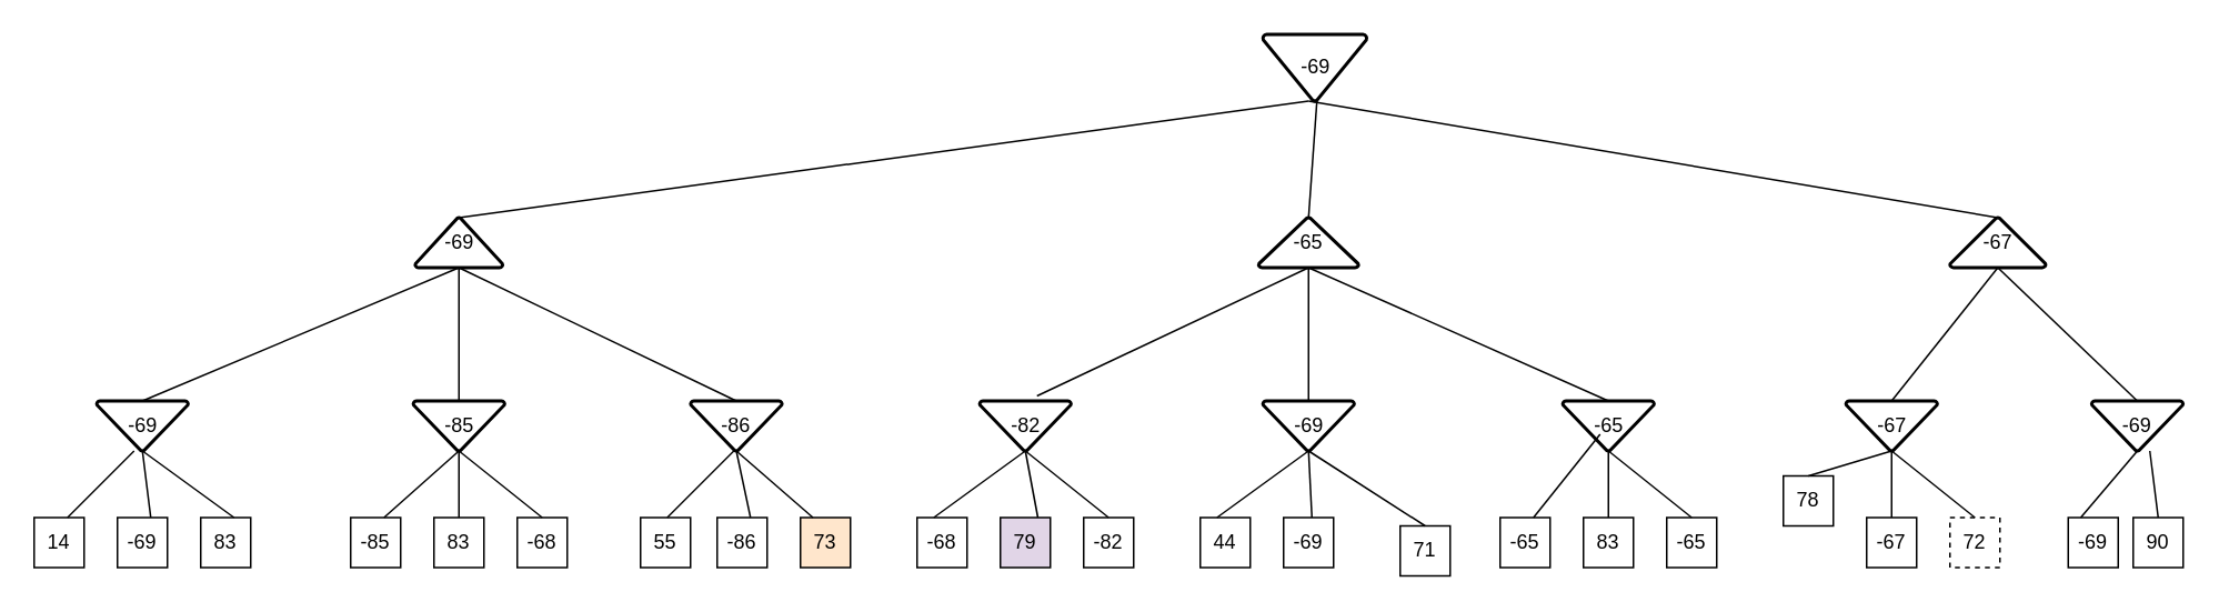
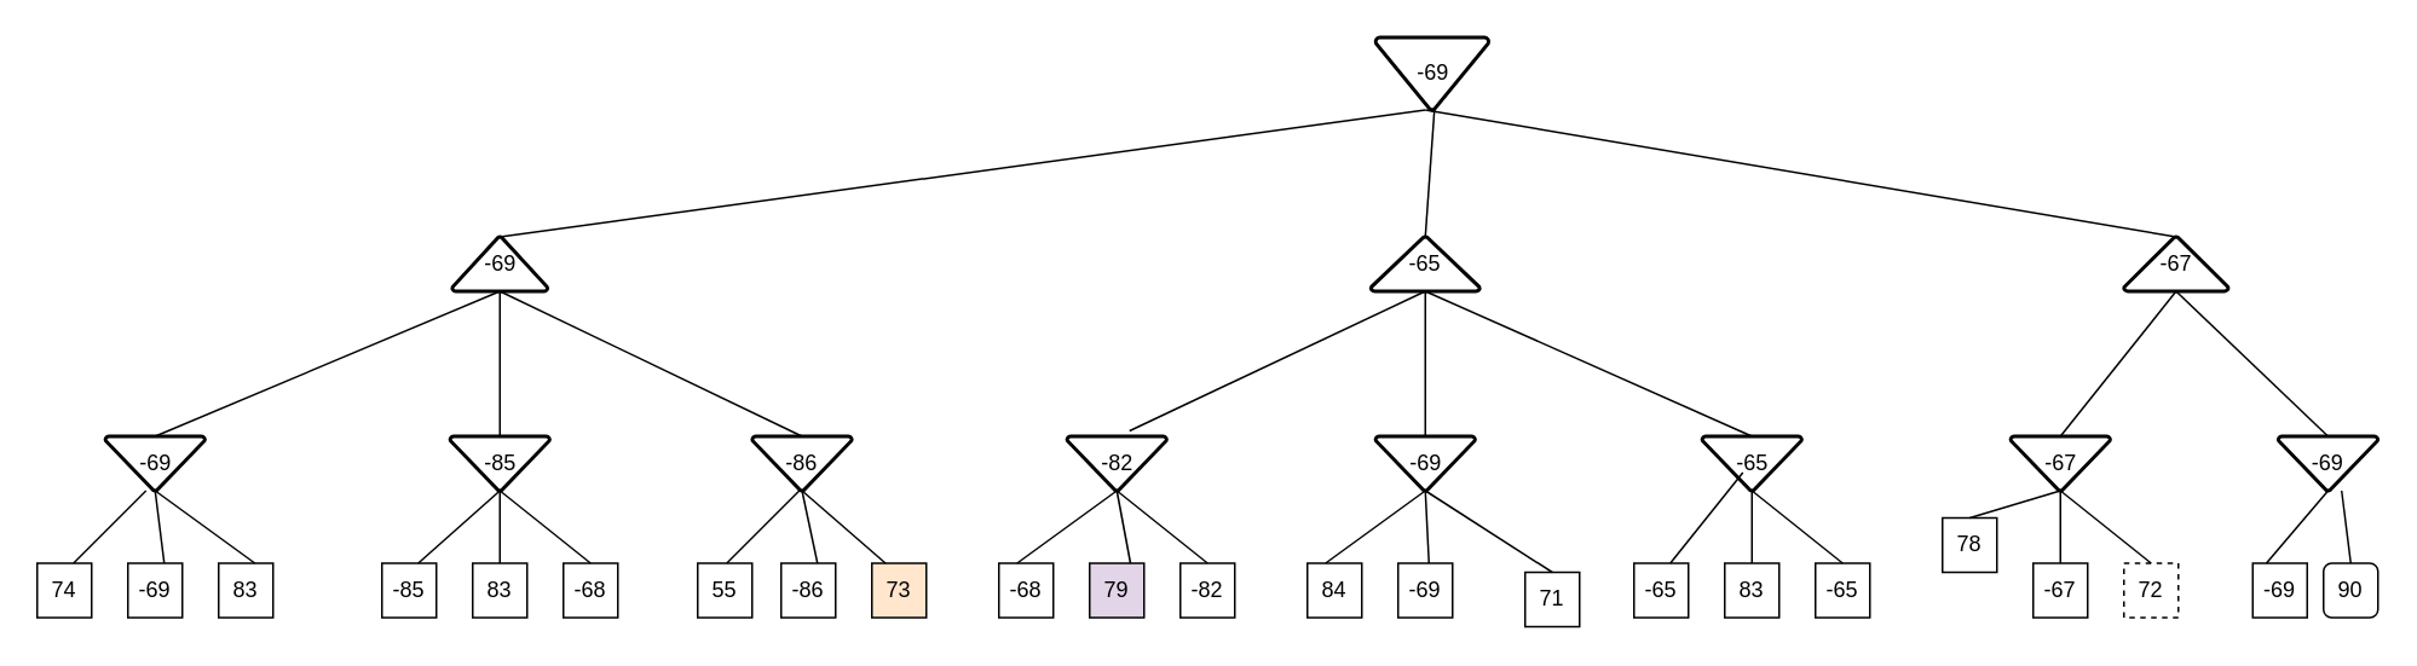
  <mxCell id="0" />
  <mxCell id="1" parent="0" />
- <mxCell id="2" value="14" style="whiteSpace=wrap;html=1;aspect=fixed;" vertex="1" parent="1"><mxGeometry x="20" y="310" width="30" height="30" as="geometry" /></mxCell>
+ <mxCell id="2" value="74" style="whiteSpace=wrap;html=1;aspect=fixed;" vertex="1" parent="1"><mxGeometry x="20" y="310" width="30" height="30" as="geometry" /></mxCell>
  <mxCell id="3" value="-69" style="whiteSpace=wrap;html=1;aspect=fixed;" vertex="1" parent="1"><mxGeometry x="70" y="310" width="30" height="30" as="geometry" /></mxCell>
  <mxCell id="4" value="83" style="whiteSpace=wrap;html=1;aspect=fixed;" vertex="1" parent="1"><mxGeometry x="120" y="310" width="30" height="30" as="geometry" /></mxCell>
  <mxCell id="5" value="-85" style="whiteSpace=wrap;html=1;aspect=fixed;" vertex="1" parent="1"><mxGeometry x="210" y="310" width="30" height="30" as="geometry" /></mxCell>
  <mxCell id="6" value="83" style="whiteSpace=wrap;html=1;aspect=fixed;" vertex="1" parent="1"><mxGeometry x="260" y="310" width="30" height="30" as="geometry" /></mxCell>
  <mxCell id="7" value="-68" style="whiteSpace=wrap;html=1;aspect=fixed;" vertex="1" parent="1"><mxGeometry x="310" y="310" width="30" height="30" as="geometry" /></mxCell>
  <mxCell id="8" value="55" style="whiteSpace=wrap;html=1;aspect=fixed;" vertex="1" parent="1"><mxGeometry x="384" y="310" width="30" height="30" as="geometry" /></mxCell>
  <mxCell id="9" value="-86" style="whiteSpace=wrap;html=1;aspect=fixed;" vertex="1" parent="1"><mxGeometry x="430" y="310" width="30" height="30" as="geometry" /></mxCell>
  <mxCell id="10" value="73" style="whiteSpace=wrap;html=1;aspect=fixed;fillColor=#ffe6cc;" vertex="1" parent="1"><mxGeometry x="480" y="310" width="30" height="30" as="geometry" /></mxCell>
  <mxCell id="11" value="-68" style="whiteSpace=wrap;html=1;aspect=fixed;" vertex="1" parent="1"><mxGeometry x="550" y="310" width="30" height="30" as="geometry" /></mxCell>
  <mxCell id="12" value="79" style="whiteSpace=wrap;html=1;aspect=fixed;fillColor=#e1d5e7;" vertex="1" parent="1"><mxGeometry x="600" y="310" width="30" height="30" as="geometry" /></mxCell>
  <mxCell id="13" value="-82" style="whiteSpace=wrap;html=1;aspect=fixed;" vertex="1" parent="1"><mxGeometry x="650" y="310" width="30" height="30" as="geometry" /></mxCell>
- <mxCell id="14" value="44" style="whiteSpace=wrap;html=1;aspect=fixed;" vertex="1" parent="1"><mxGeometry x="720" y="310" width="30" height="30" as="geometry" /></mxCell>
+ <mxCell id="14" value="84" style="whiteSpace=wrap;html=1;aspect=fixed;" vertex="1" parent="1"><mxGeometry x="720" y="310" width="30" height="30" as="geometry" /></mxCell>
  <mxCell id="15" value="-69" style="whiteSpace=wrap;html=1;aspect=fixed;" vertex="1" parent="1"><mxGeometry x="770" y="310" width="30" height="30" as="geometry" /></mxCell>
  <mxCell id="16" value="71" style="whiteSpace=wrap;html=1;aspect=fixed;" vertex="1" parent="1"><mxGeometry x="840" y="315" width="30" height="30" as="geometry" /></mxCell>
  <mxCell id="17" value="-65" style="whiteSpace=wrap;html=1;aspect=fixed;" vertex="1" parent="1"><mxGeometry x="900" y="310" width="30" height="30" as="geometry" /></mxCell>
  <mxCell id="18" value="83" style="whiteSpace=wrap;html=1;aspect=fixed;" vertex="1" parent="1"><mxGeometry x="950" y="310" width="30" height="30" as="geometry" /></mxCell>
  <mxCell id="19" value="-65" style="whiteSpace=wrap;html=1;aspect=fixed;" vertex="1" parent="1"><mxGeometry x="1000" y="310" width="30" height="30" as="geometry" /></mxCell>
  <mxCell id="20" value="78" style="whiteSpace=wrap;html=1;aspect=fixed;" vertex="1" parent="1"><mxGeometry x="1070" y="285" width="30" height="30" as="geometry" /></mxCell>
  <mxCell id="21" value="-67" style="whiteSpace=wrap;html=1;aspect=fixed;" vertex="1" parent="1"><mxGeometry x="1120" y="310" width="30" height="30" as="geometry" /></mxCell>
  <mxCell id="22" value="72" style="whiteSpace=wrap;html=1;aspect=fixed;dashed=1;" vertex="1" parent="1"><mxGeometry x="1170" y="310" width="30" height="30" as="geometry" /></mxCell>
  <mxCell id="23" value="-69" style="whiteSpace=wrap;html=1;aspect=fixed;" vertex="1" parent="1"><mxGeometry x="1241" y="310" width="30" height="30" as="geometry" /></mxCell>
- <mxCell id="24" value="90" style="whiteSpace=wrap;html=1;aspect=fixed;" vertex="1" parent="1"><mxGeometry x="1280" y="310" width="30" height="30" as="geometry" /></mxCell>
+ <mxCell id="24" value="90" style="whiteSpace=wrap;html=1;aspect=fixed;rounded=1;" vertex="1" parent="1"><mxGeometry x="1280" y="310" width="30" height="30" as="geometry" /></mxCell>
  <mxCell id="25" value="-69" style="strokeWidth=2;html=1;shape=mxgraph.flowchart.merge_or_storage;whiteSpace=wrap;fillColor=#ffffff;" vertex="1" parent="1"><mxGeometry x="57.5" y="240" width="55" height="30" as="geometry" /></mxCell>
  <mxCell id="26" value="-85" style="strokeWidth=2;html=1;shape=mxgraph.flowchart.merge_or_storage;whiteSpace=wrap;fillColor=#ffffff;" vertex="1" parent="1"><mxGeometry x="247.5" y="240" width="55" height="30" as="geometry" /></mxCell>
  <mxCell id="27" value="-86" style="strokeWidth=2;html=1;shape=mxgraph.flowchart.merge_or_storage;whiteSpace=wrap;fillColor=#ffffff;" vertex="1" parent="1"><mxGeometry x="414" y="240" width="55" height="30" as="geometry" /></mxCell>
  <mxCell id="28" value="-82" style="strokeWidth=2;html=1;shape=mxgraph.flowchart.merge_or_storage;whiteSpace=wrap;fillColor=#ffffff;" vertex="1" parent="1"><mxGeometry x="587.5" y="240" width="55" height="30" as="geometry" /></mxCell>
  <mxCell id="29" value="-69" style="strokeWidth=2;html=1;shape=mxgraph.flowchart.merge_or_storage;whiteSpace=wrap;fillColor=#ffffff;" vertex="1" parent="1"><mxGeometry x="757.5" y="240" width="55" height="30" as="geometry" /></mxCell>
  <mxCell id="30" value="-65" style="strokeWidth=2;html=1;shape=mxgraph.flowchart.merge_or_storage;whiteSpace=wrap;fillColor=#ffffff;" vertex="1" parent="1"><mxGeometry x="937.5" y="240" width="55" height="30" as="geometry" /></mxCell>
  <mxCell id="31" value="-67" style="strokeWidth=2;html=1;shape=mxgraph.flowchart.merge_or_storage;whiteSpace=wrap;fillColor=#ffffff;" vertex="1" parent="1"><mxGeometry x="1107.5" y="240" width="55" height="30" as="geometry" /></mxCell>
  <mxCell id="32" value="-69" style="strokeWidth=2;html=1;shape=mxgraph.flowchart.merge_or_storage;whiteSpace=wrap;fillColor=#ffffff;" vertex="1" parent="1"><mxGeometry x="1255" y="240" width="55" height="30" as="geometry" /></mxCell>
  <mxCell id="33" value="" style="endArrow=none;html=1;" edge="1" parent="1"><mxGeometry width="50" height="50" relative="1" as="geometry"><mxPoint x="40" y="310" as="sourcePoint" /><mxPoint x="80" y="270" as="targetPoint" /></mxGeometry></mxCell>
  <mxCell id="34" value="" style="endArrow=none;html=1;entryX=0.5;entryY=1;entryDx=0;entryDy=0;entryPerimeter=0;" edge="1" parent="1" target="25"><mxGeometry width="50" height="50" relative="1" as="geometry"><mxPoint x="90" y="310" as="sourcePoint" /><mxPoint x="130" y="270" as="targetPoint" /></mxGeometry></mxCell>
  <mxCell id="35" value="" style="endArrow=none;html=1;entryX=0.5;entryY=1;entryDx=0;entryDy=0;entryPerimeter=0;" edge="1" parent="1" target="25"><mxGeometry width="50" height="50" relative="1" as="geometry"><mxPoint x="140" y="310" as="sourcePoint" /><mxPoint x="180" y="270" as="targetPoint" /></mxGeometry></mxCell>
  <mxCell id="36" value="" style="endArrow=none;html=1;exitX=0.5;exitY=1;exitDx=0;exitDy=0;exitPerimeter=0;" edge="1" parent="1" source="26"><mxGeometry width="50" height="50" relative="1" as="geometry"><mxPoint x="210" y="270" as="sourcePoint" /><mxPoint x="230" y="310" as="targetPoint" /></mxGeometry></mxCell>
  <mxCell id="37" value="" style="endArrow=none;html=1;entryX=0.5;entryY=1;entryDx=0;entryDy=0;entryPerimeter=0;exitX=0.5;exitY=0;exitDx=0;exitDy=0;" edge="1" parent="1" source="6" target="26"><mxGeometry width="50" height="50" relative="1" as="geometry"><mxPoint x="270" y="300" as="sourcePoint" /><mxPoint x="310" y="260" as="targetPoint" /></mxGeometry></mxCell>
  <mxCell id="38" value="" style="endArrow=none;html=1;exitX=0.5;exitY=0;exitDx=0;exitDy=0;entryX=0.5;entryY=1;entryDx=0;entryDy=0;entryPerimeter=0;" edge="1" parent="1" source="7" target="26"><mxGeometry width="50" height="50" relative="1" as="geometry"><mxPoint x="340" y="270" as="sourcePoint" /><mxPoint x="380" y="230" as="targetPoint" /></mxGeometry></mxCell>
  <mxCell id="39" value="" style="endArrow=none;html=1;" edge="1" parent="1"><mxGeometry width="50" height="50" relative="1" as="geometry"><mxPoint x="400" y="310" as="sourcePoint" /><mxPoint x="440" y="270" as="targetPoint" /></mxGeometry></mxCell>
  <mxCell id="40" value="" style="endArrow=none;html=1;entryX=0.5;entryY=1;entryDx=0;entryDy=0;entryPerimeter=0;" edge="1" parent="1" target="27"><mxGeometry width="50" height="50" relative="1" as="geometry"><mxPoint x="450" y="310" as="sourcePoint" /><mxPoint x="490" y="270" as="targetPoint" /></mxGeometry></mxCell>
  <mxCell id="41" value="" style="endArrow=none;html=1;exitX=0.25;exitY=0;exitDx=0;exitDy=0;entryX=0.5;entryY=1;entryDx=0;entryDy=0;entryPerimeter=0;" edge="1" parent="1" source="10" target="27"><mxGeometry width="50" height="50" relative="1" as="geometry"><mxPoint x="490" y="280" as="sourcePoint" /><mxPoint x="530" y="240" as="targetPoint" /></mxGeometry></mxCell>
  <mxCell id="42" value="" style="endArrow=none;html=1;entryX=0.5;entryY=1;entryDx=0;entryDy=0;entryPerimeter=0;" edge="1" parent="1" target="28"><mxGeometry width="50" height="50" relative="1" as="geometry"><mxPoint x="560" y="310" as="sourcePoint" /><mxPoint x="600" y="270" as="targetPoint" /></mxGeometry></mxCell>
  <mxCell id="43" value="" style="endArrow=none;html=1;exitX=0.75;exitY=0;exitDx=0;exitDy=0;entryX=0.5;entryY=1;entryDx=0;entryDy=0;entryPerimeter=0;" edge="1" parent="1" source="12" target="28"><mxGeometry width="50" height="50" relative="1" as="geometry"><mxPoint x="650" y="280" as="sourcePoint" /><mxPoint x="690" y="240" as="targetPoint" /></mxGeometry></mxCell>
  <mxCell id="44" value="" style="endArrow=none;html=1;exitX=0.5;exitY=0;exitDx=0;exitDy=0;entryX=0.5;entryY=1;entryDx=0;entryDy=0;entryPerimeter=0;" edge="1" parent="1" source="13" target="28"><mxGeometry width="50" height="50" relative="1" as="geometry"><mxPoint x="690" y="280" as="sourcePoint" /><mxPoint x="730" y="240" as="targetPoint" /></mxGeometry></mxCell>
  <mxCell id="45" value="" style="endArrow=none;html=1;entryX=0.5;entryY=1;entryDx=0;entryDy=0;entryPerimeter=0;" edge="1" parent="1" target="29"><mxGeometry width="50" height="50" relative="1" as="geometry"><mxPoint x="730" y="310" as="sourcePoint" /><mxPoint x="770" y="270" as="targetPoint" /></mxGeometry></mxCell>
  <mxCell id="46" value="" style="endArrow=none;html=1;entryX=0.5;entryY=1;entryDx=0;entryDy=0;entryPerimeter=0;" edge="1" parent="1" target="29"><mxGeometry width="50" height="50" relative="1" as="geometry"><mxPoint x="787" y="310" as="sourcePoint" /><mxPoint x="827" y="270" as="targetPoint" /></mxGeometry></mxCell>
  <mxCell id="47" value="" style="endArrow=none;html=1;exitX=0.5;exitY=0;exitDx=0;exitDy=0;entryX=0.5;entryY=1;entryDx=0;entryDy=0;entryPerimeter=0;" edge="1" parent="1" source="16" target="29"><mxGeometry width="50" height="50" relative="1" as="geometry"><mxPoint x="827" y="310" as="sourcePoint" /><mxPoint x="867" y="270" as="targetPoint" /></mxGeometry></mxCell>
  <mxCell id="48" value="" style="endArrow=none;html=1;" edge="1" parent="1"><mxGeometry width="50" height="50" relative="1" as="geometry"><mxPoint x="920" y="310" as="sourcePoint" /><mxPoint x="960" y="260" as="targetPoint" /></mxGeometry></mxCell>
  <mxCell id="49" value="" style="endArrow=none;html=1;exitX=0.5;exitY=0;exitDx=0;exitDy=0;entryX=0.5;entryY=1;entryDx=0;entryDy=0;entryPerimeter=0;" edge="1" parent="1" source="18" target="30"><mxGeometry width="50" height="50" relative="1" as="geometry"><mxPoint x="980" y="290" as="sourcePoint" /><mxPoint x="1020" y="250" as="targetPoint" /></mxGeometry></mxCell>
  <mxCell id="50" value="" style="endArrow=none;html=1;exitX=0.5;exitY=0;exitDx=0;exitDy=0;entryX=0.5;entryY=1;entryDx=0;entryDy=0;entryPerimeter=0;" edge="1" parent="1" source="19" target="30"><mxGeometry width="50" height="50" relative="1" as="geometry"><mxPoint x="1000" y="280" as="sourcePoint" /><mxPoint x="1040" y="240" as="targetPoint" /></mxGeometry></mxCell>
  <mxCell id="51" value="" style="endArrow=none;html=1;entryX=0.5;entryY=1;entryDx=0;entryDy=0;entryPerimeter=0;exitX=0.5;exitY=0;exitDx=0;exitDy=0;" edge="1" parent="1" source="20" target="31"><mxGeometry width="50" height="50" relative="1" as="geometry"><mxPoint x="1040" y="280" as="sourcePoint" /><mxPoint x="1080" y="240" as="targetPoint" /></mxGeometry></mxCell>
  <mxCell id="52" value="" style="endArrow=none;html=1;exitX=0.5;exitY=0;exitDx=0;exitDy=0;entryX=0.5;entryY=1;entryDx=0;entryDy=0;entryPerimeter=0;" edge="1" parent="1" source="21" target="31"><mxGeometry width="50" height="50" relative="1" as="geometry"><mxPoint x="1150" y="290" as="sourcePoint" /><mxPoint x="1190" y="250" as="targetPoint" /></mxGeometry></mxCell>
  <mxCell id="53" value="" style="endArrow=none;html=1;exitX=0.5;exitY=0;exitDx=0;exitDy=0;entryX=0.5;entryY=1;entryDx=0;entryDy=0;entryPerimeter=0;" edge="1" parent="1" source="22" target="31"><mxGeometry width="50" height="50" relative="1" as="geometry"><mxPoint x="1200" y="270" as="sourcePoint" /><mxPoint x="1240" y="230" as="targetPoint" /></mxGeometry></mxCell>
  <mxCell id="54" value="" style="endArrow=none;html=1;exitX=0.25;exitY=0;exitDx=0;exitDy=0;entryX=0.5;entryY=1;entryDx=0;entryDy=0;entryPerimeter=0;" edge="1" parent="1" source="23" target="32"><mxGeometry width="50" height="50" relative="1" as="geometry"><mxPoint x="1250" y="280" as="sourcePoint" /><mxPoint x="1290" y="240" as="targetPoint" /></mxGeometry></mxCell>
  <mxCell id="55" value="" style="endArrow=none;html=1;exitX=0.5;exitY=0;exitDx=0;exitDy=0;entryX=0.636;entryY=1;entryDx=0;entryDy=0;entryPerimeter=0;" edge="1" parent="1" source="24" target="32"><mxGeometry width="50" height="50" relative="1" as="geometry"><mxPoint x="1310" y="290" as="sourcePoint" /><mxPoint x="1350" y="250" as="targetPoint" /></mxGeometry></mxCell>
  <mxCell id="56" value="-69" style="strokeWidth=2;html=1;shape=mxgraph.flowchart.extract_or_measurement;whiteSpace=wrap;fillColor=#ffffff;" vertex="1" parent="1"><mxGeometry x="248.75" y="130" width="52.5" height="30" as="geometry" /></mxCell>
  <mxCell id="57" value="" style="endArrow=none;html=1;exitX=0.5;exitY=0;exitDx=0;exitDy=0;exitPerimeter=0;entryX=0.5;entryY=1;entryDx=0;entryDy=0;entryPerimeter=0;" edge="1" parent="1" source="25" target="56"><mxGeometry width="50" height="50" relative="1" as="geometry"><mxPoint x="90" y="220" as="sourcePoint" /><mxPoint x="130" y="180" as="targetPoint" /></mxGeometry></mxCell>
  <mxCell id="58" value="" style="endArrow=none;html=1;exitX=0.5;exitY=0;exitDx=0;exitDy=0;exitPerimeter=0;entryX=0.5;entryY=1;entryDx=0;entryDy=0;entryPerimeter=0;" edge="1" parent="1" source="26" target="56"><mxGeometry width="50" height="50" relative="1" as="geometry"><mxPoint x="270" y="180" as="sourcePoint" /><mxPoint x="310" y="140" as="targetPoint" /></mxGeometry></mxCell>
  <mxCell id="59" value="" style="endArrow=none;html=1;exitX=0.5;exitY=0;exitDx=0;exitDy=0;exitPerimeter=0;entryX=0.5;entryY=1;entryDx=0;entryDy=0;entryPerimeter=0;" edge="1" parent="1" source="27" target="56"><mxGeometry width="50" height="50" relative="1" as="geometry"><mxPoint x="340" y="150" as="sourcePoint" /><mxPoint x="380" y="110" as="targetPoint" /></mxGeometry></mxCell>
  <mxCell id="60" value="-65" style="strokeWidth=2;html=1;shape=mxgraph.flowchart.extract_or_measurement;whiteSpace=wrap;fillColor=#ffffff;" vertex="1" parent="1"><mxGeometry x="755" y="130" width="60" height="30" as="geometry" /></mxCell>
  <mxCell id="61" value="" style="endArrow=none;html=1;exitX=0.627;exitY=-0.1;exitDx=0;exitDy=0;exitPerimeter=0;entryX=0.5;entryY=1;entryDx=0;entryDy=0;entryPerimeter=0;" edge="1" parent="1" source="28" target="60"><mxGeometry width="50" height="50" relative="1" as="geometry"><mxPoint x="640" y="190" as="sourcePoint" /><mxPoint x="680" y="150" as="targetPoint" /></mxGeometry></mxCell>
  <mxCell id="62" value="" style="endArrow=none;html=1;exitX=0.5;exitY=0;exitDx=0;exitDy=0;exitPerimeter=0;entryX=0.5;entryY=1;entryDx=0;entryDy=0;entryPerimeter=0;" edge="1" parent="1" source="29" target="60"><mxGeometry width="50" height="50" relative="1" as="geometry"><mxPoint x="810" y="180" as="sourcePoint" /><mxPoint x="850" y="140" as="targetPoint" /></mxGeometry></mxCell>
  <mxCell id="63" value="" style="endArrow=none;html=1;exitX=0.5;exitY=0;exitDx=0;exitDy=0;exitPerimeter=0;entryX=0.5;entryY=1;entryDx=0;entryDy=0;entryPerimeter=0;" edge="1" parent="1" source="30" target="60"><mxGeometry width="50" height="50" relative="1" as="geometry"><mxPoint x="860" y="170" as="sourcePoint" /><mxPoint x="900" y="130" as="targetPoint" /></mxGeometry></mxCell>
  <mxCell id="64" value="-67" style="strokeWidth=2;html=1;shape=mxgraph.flowchart.extract_or_measurement;whiteSpace=wrap;fillColor=#ffffff;" vertex="1" parent="1"><mxGeometry x="1170" y="130" width="57.5" height="30" as="geometry" /></mxCell>
  <mxCell id="65" value="" style="endArrow=none;html=1;exitX=0.5;exitY=0;exitDx=0;exitDy=0;exitPerimeter=0;entryX=0.5;entryY=1;entryDx=0;entryDy=0;entryPerimeter=0;" edge="1" parent="1" source="31" target="64"><mxGeometry width="50" height="50" relative="1" as="geometry"><mxPoint x="1122.5" y="200" as="sourcePoint" /><mxPoint x="1162.5" y="160" as="targetPoint" /></mxGeometry></mxCell>
  <mxCell id="66" value="" style="endArrow=none;html=1;exitX=0.5;exitY=0;exitDx=0;exitDy=0;exitPerimeter=0;entryX=0.5;entryY=1;entryDx=0;entryDy=0;entryPerimeter=0;" edge="1" parent="1" source="32" target="64"><mxGeometry width="50" height="50" relative="1" as="geometry"><mxPoint x="1260" y="200" as="sourcePoint" /><mxPoint x="1300" y="160" as="targetPoint" /></mxGeometry></mxCell>
  <mxCell id="67" value="" style="endArrow=none;html=1;exitX=0.5;exitY=0;exitDx=0;exitDy=0;exitPerimeter=0;entryX=0.5;entryY=1;entryDx=0;entryDy=0;entryPerimeter=0;" edge="1" parent="1" source="56"><mxGeometry width="50" height="50" relative="1" as="geometry"><mxPoint x="350" y="70" as="sourcePoint" /><mxPoint x="785" y="60" as="targetPoint" /></mxGeometry></mxCell>
  <mxCell id="68" value="" style="endArrow=none;html=1;exitX=0.5;exitY=0;exitDx=0;exitDy=0;exitPerimeter=0;" edge="1" parent="1" source="60"><mxGeometry width="50" height="50" relative="1" as="geometry"><mxPoint x="750" y="100" as="sourcePoint" /><mxPoint x="790" y="60" as="targetPoint" /></mxGeometry></mxCell>
  <mxCell id="69" value="" style="endArrow=none;html=1;exitX=0.5;exitY=0;exitDx=0;exitDy=0;exitPerimeter=0;entryX=0.5;entryY=1;entryDx=0;entryDy=0;entryPerimeter=0;" edge="1" parent="1" source="64"><mxGeometry width="50" height="50" relative="1" as="geometry"><mxPoint x="1150" y="110" as="sourcePoint" /><mxPoint x="785" y="60" as="targetPoint" /></mxGeometry></mxCell>
  <mxCell id="70" value="-69" style="strokeWidth=2;html=1;shape=mxgraph.flowchart.merge_or_storage;whiteSpace=wrap;fillColor=#ffffff;" vertex="1" parent="1"><mxGeometry x="757.5" y="20" width="62.5" height="40" as="geometry" /></mxCell>
